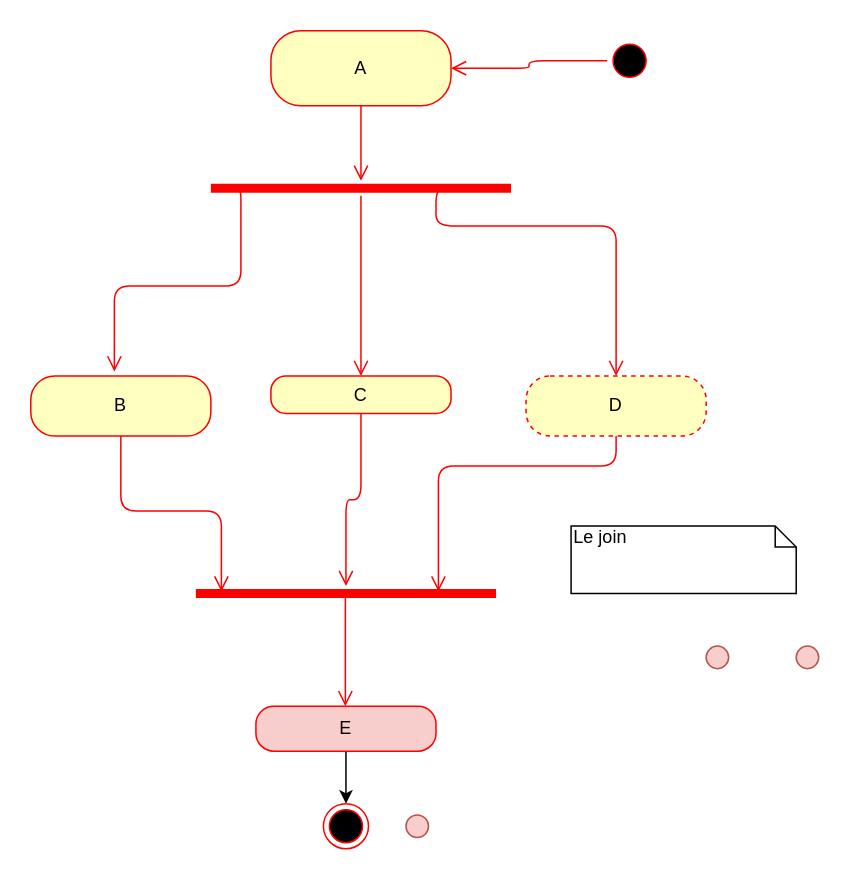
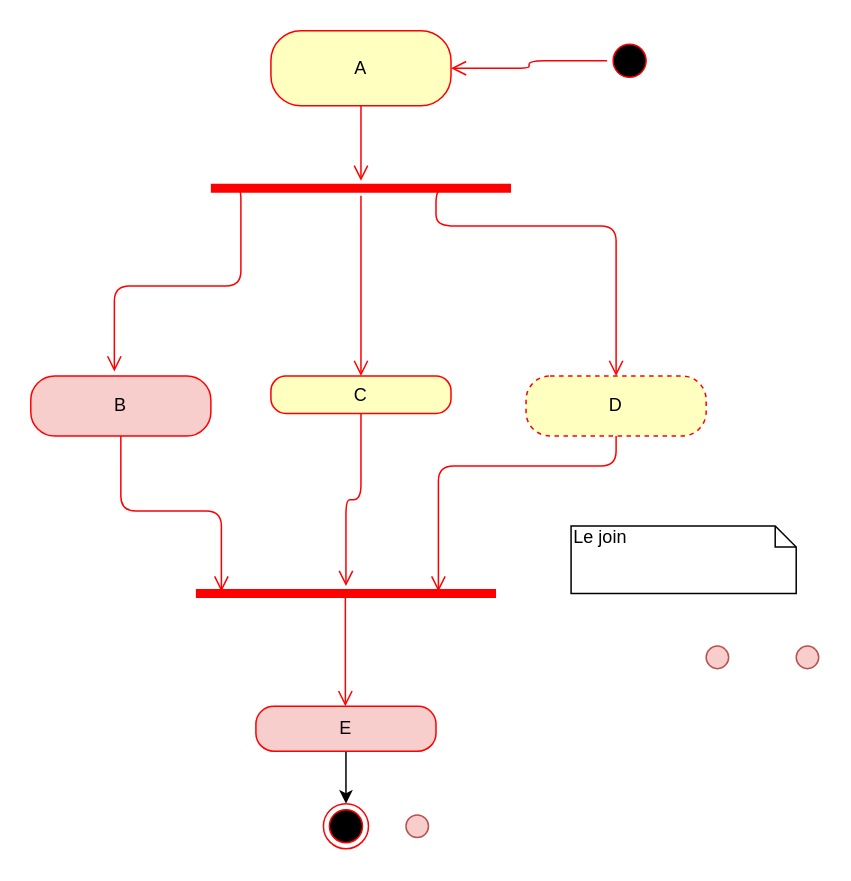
  <mxCell id="0" />
  <mxCell id="1" parent="0" />
  <mxCell id="2" value="A" style="rounded=1;whiteSpace=wrap;html=1;arcSize=40;fontColor=#000000;fillColor=#ffffc0;strokeColor=#ff0000;" parent="1" vertex="1"><mxGeometry x="180" y="20" width="120" height="50" as="geometry" /></mxCell>
  <mxCell id="3" value="" style="edgeStyle=orthogonalEdgeStyle;html=1;verticalAlign=bottom;endArrow=open;endSize=8;strokeColor=#ff0000;" parent="1" source="2" target="8" edge="1"><mxGeometry relative="1" as="geometry"><mxPoint x="230" y="120" as="targetPoint" /></mxGeometry></mxCell>
- <mxCell id="4" value="B" style="rounded=1;whiteSpace=wrap;html=1;arcSize=40;fontColor=#000000;fillColor=#ffffc0;strokeColor=#ff0000;" parent="1" vertex="1"><mxGeometry x="20" y="250" width="120" height="40" as="geometry" /></mxCell>
+ <mxCell id="4" value="B" style="rounded=1;whiteSpace=wrap;html=1;arcSize=40;fontColor=#000000;fillColor=#f8cecc;strokeColor=#ff0000;" parent="1" vertex="1"><mxGeometry x="20" y="250" width="120" height="40" as="geometry" /></mxCell>
  <mxCell id="5" value="" style="edgeStyle=orthogonalEdgeStyle;html=1;verticalAlign=bottom;endArrow=open;endSize=8;strokeColor=#ff0000;entryX=0.085;entryY=0.367;entryDx=0;entryDy=0;entryPerimeter=0;" parent="1" source="4" target="10" edge="1"><mxGeometry relative="1" as="geometry"><mxPoint x="100" y="370" as="targetPoint" /></mxGeometry></mxCell>
  <mxCell id="6" value="C" style="rounded=1;whiteSpace=wrap;html=1;arcSize=40;fontColor=#000000;fillColor=#ffffc0;strokeColor=#ff0000;" parent="1" vertex="1"><mxGeometry x="180" y="250" width="120" height="25" as="geometry" /></mxCell>
  <mxCell id="7" value="D" style="rounded=1;whiteSpace=wrap;html=1;arcSize=40;fontColor=#000000;fillColor=#ffffc0;strokeColor=#ff0000;dashed=1;" parent="1" vertex="1"><mxGeometry x="350" y="250" width="120" height="40" as="geometry" /></mxCell>
  <mxCell id="8" value="" style="shape=line;html=1;strokeWidth=6;strokeColor=#ff0000;" parent="1" vertex="1"><mxGeometry x="140" y="120" width="200" height="10" as="geometry" /></mxCell>
  <mxCell id="9" value="" style="edgeStyle=orthogonalEdgeStyle;html=1;verticalAlign=bottom;endArrow=open;endSize=8;strokeColor=#ff0000;" parent="1" source="8" target="6" edge="1"><mxGeometry relative="1" as="geometry"><mxPoint x="380" y="160" as="targetPoint" /></mxGeometry></mxCell>
  <mxCell id="10" value="" style="shape=line;html=1;strokeWidth=6;strokeColor=#ff0000;" parent="1" vertex="1"><mxGeometry x="130" y="390" width="200" height="10" as="geometry" /></mxCell>
  <mxCell id="11" value="" style="edgeStyle=orthogonalEdgeStyle;html=1;verticalAlign=bottom;endArrow=open;endSize=8;strokeColor=#ff0000;exitX=0.8;exitY=0.5;exitDx=0;exitDy=0;exitPerimeter=0;" parent="1" source="8" target="7" edge="1"><mxGeometry relative="1" as="geometry"><mxPoint x="540" y="190" as="targetPoint" /><mxPoint x="380" y="150" as="sourcePoint" /><Array as="points"><mxPoint x="290" y="150" /><mxPoint x="410" y="150" /></Array></mxGeometry></mxCell>
  <mxCell id="12" value="" style="edgeStyle=orthogonalEdgeStyle;html=1;verticalAlign=bottom;endArrow=open;endSize=8;strokeColor=#ff0000;entryX=0.464;entryY=-0.075;entryDx=0;entryDy=0;entryPerimeter=0;exitX=0.065;exitY=0.3;exitDx=0;exitDy=0;exitPerimeter=0;" parent="1" source="8" target="4" edge="1"><mxGeometry relative="1" as="geometry"><mxPoint x="80" y="235" as="targetPoint" /><mxPoint x="0" y="110" as="sourcePoint" /><Array as="points"><mxPoint x="160" y="123" /><mxPoint x="160" y="190" /><mxPoint x="76" y="190" /></Array></mxGeometry></mxCell>
  <mxCell id="13" value="" style="edgeStyle=orthogonalEdgeStyle;html=1;verticalAlign=bottom;endArrow=open;endSize=8;strokeColor=#ff0000;" parent="1" source="6" target="10" edge="1"><mxGeometry relative="1" as="geometry"><mxPoint x="277" y="446.83" as="targetPoint" /><mxPoint x="250" y="343.16" as="sourcePoint" /></mxGeometry></mxCell>
  <mxCell id="14" value="" style="edgeStyle=orthogonalEdgeStyle;html=1;verticalAlign=bottom;endArrow=open;endSize=8;strokeColor=#ff0000;entryX=0.808;entryY=0.367;entryDx=0;entryDy=0;entryPerimeter=0;" parent="1" source="7" target="10" edge="1"><mxGeometry relative="1" as="geometry"><mxPoint x="467" y="413.67" as="targetPoint" /><mxPoint x="440" y="310" as="sourcePoint" /><Array as="points"><mxPoint x="410" y="310" /><mxPoint x="292" y="310" /></Array></mxGeometry></mxCell>
  <mxCell id="15" style="edgeStyle=orthogonalEdgeStyle;rounded=0;orthogonalLoop=1;jettySize=auto;html=1;" parent="1" source="16" target="20" edge="1"><mxGeometry relative="1" as="geometry" /></mxCell>
  <mxCell id="16" value="E" style="rounded=1;whiteSpace=wrap;html=1;arcSize=40;fontColor=#000000;fillColor=#f8cecc;strokeColor=#ff0000;" parent="1" vertex="1"><mxGeometry x="170" y="470" width="120" height="30" as="geometry" /></mxCell>
  <mxCell id="17" value="" style="edgeStyle=orthogonalEdgeStyle;html=1;verticalAlign=bottom;endArrow=open;endSize=8;strokeColor=#ff0000;exitX=0.498;exitY=0.7;exitDx=0;exitDy=0;exitPerimeter=0;" parent="1" source="10" target="16" edge="1"><mxGeometry relative="1" as="geometry"><mxPoint x="230" y="550" as="targetPoint" /><Array as="points"><mxPoint x="230" y="470" /><mxPoint x="230" y="520" /></Array></mxGeometry></mxCell>
  <mxCell id="18" value="" style="ellipse;html=1;shape=startState;fillColor=#000000;strokeColor=#ff0000;" parent="1" vertex="1"><mxGeometry x="404" y="25" width="30" height="30" as="geometry" /></mxCell>
  <mxCell id="19" value="" style="edgeStyle=orthogonalEdgeStyle;html=1;verticalAlign=bottom;endArrow=open;endSize=8;strokeColor=#ff0000;" parent="1" source="18" target="2" edge="1"><mxGeometry relative="1" as="geometry"><mxPoint x="319" y="40" as="targetPoint" /></mxGeometry></mxCell>
  <mxCell id="20" value="" style="ellipse;html=1;shape=endState;fillColor=#000000;strokeColor=#ff0000;" parent="1" vertex="1"><mxGeometry x="215" y="535" width="30" height="30" as="geometry" /></mxCell>
  <mxCell id="21" value="Le join" style="shape=note;whiteSpace=wrap;html=1;size=14;verticalAlign=top;align=left;spacingTop=-6;" parent="1" vertex="1"><mxGeometry x="380" y="350" width="150" height="45" as="geometry" /></mxCell>
  <mxCell id="22" value="" style="ellipse;whiteSpace=wrap;html=1;aspect=fixed;fillColor=#f8cecc;strokeColor=#b85450;" parent="1" vertex="1"><mxGeometry x="530" y="430" width="15" height="15" as="geometry" /></mxCell>
  <mxCell id="23" value="" style="ellipse;whiteSpace=wrap;html=1;aspect=fixed;fillColor=#f8cecc;strokeColor=#b85450;" parent="1" vertex="1"><mxGeometry x="270" y="542.5" width="15" height="15" as="geometry" /></mxCell>
  <mxCell id="24" value="" style="ellipse;whiteSpace=wrap;html=1;aspect=fixed;fillColor=#f8cecc;strokeColor=#b85450;" vertex="1" parent="1"><mxGeometry x="470" y="430" width="15" height="15" as="geometry" /></mxCell>
